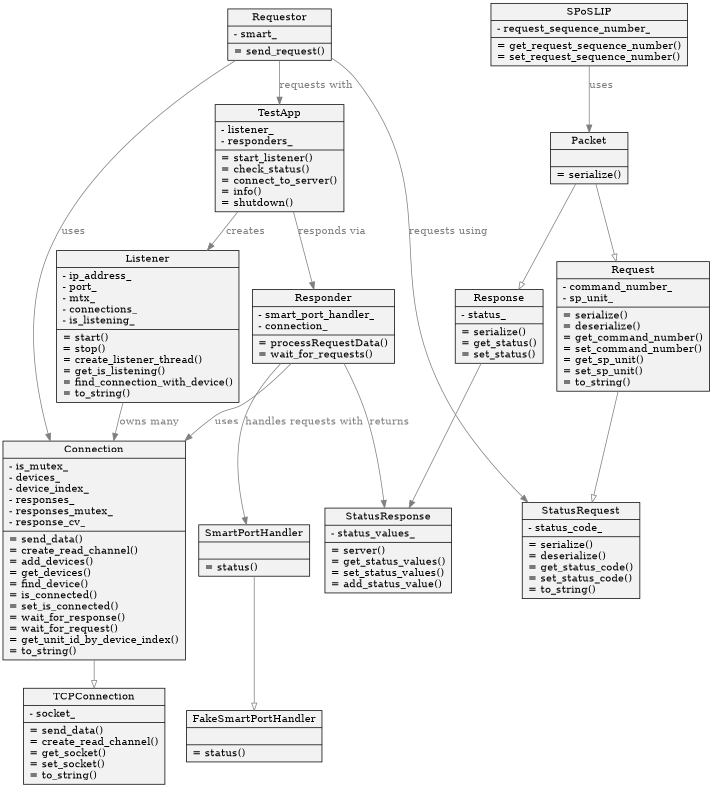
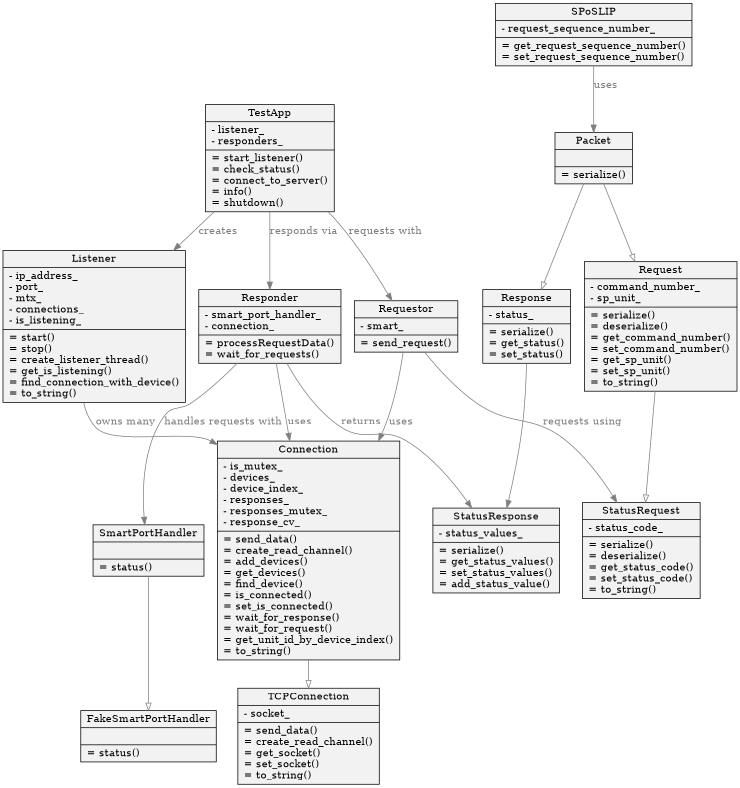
  digraph {
    node [fillcolor=gray95 shape=record style=filled]
    edge [color=gray50 fontcolor=gray50]
    n1 [label="{Connection|- is_mutex_\l- devices_\l- device_index_\l- responses_\l- responses_mutex_\l- response_cv_\l| = send_data()\l= create_read_channel()\l= add_devices()\l= get_devices()\l= find_device()\l= is_connected()\l= set_is_connected()\l= wait_for_response()\l= wait_for_request()\l= get_unit_id_by_device_index()\l= to_string()\l}"]
    n2 [label="{TCPConnection|- socket_\l| = send_data()\l= create_read_channel()\l= get_socket()\l= set_socket()\l= to_string()\l}"]
    n3 [label="{Listener|- ip_address_\l- port_\l- mtx_\l- connections_\l- is_listening_\l| = start()\l= stop()\l= create_listener_thread()\l= get_is_listening()\l= find_connection_with_device()\l= to_string()\l}"]
    n4 [label="{TestApp|- listener_\l- responders_\l| = start_listener()\l= check_status()\l= connect_to_server()\l= info()\l= shutdown()\l}"]
    n5 [label="{Requestor|- smart_\l| = send_request()\l}"]
    n6 [label="{Responder|- smart_port_handler_\l- connection_\l| = processRequestData()\l= wait_for_requests()\l}"]
    n7 [label="{StatusRequest|- status_code_\l| = serialize()\l= deserialize()\l= get_status_code()\l= set_status_code()\l= to_string()\l}"]
-   n8 [label="{StatusResponse|- status_values_\l| = server()\l= get_status_values()\l= set_status_values()\l= add_status_value()\l}"]
+   n8 [label="{StatusResponse|- status_values_\l| = serialize()\l= get_status_values()\l= set_status_values()\l= add_status_value()\l}"]
    n9 [label="{SmartPortHandler|| = status()\l}"]
    n10 [label="{Packet|| = serialize()\l}"]
    n11 [label="{Request|- command_number_\l- sp_unit_\l| = serialize()\l= deserialize()\l= get_command_number()\l= set_command_number()\l= get_sp_unit()\l= set_sp_unit()\l= to_string()\l}"]
    n12 [label="{Response|- status_\l| = serialize()\l= get_status()\l= set_status()\l}"]
    n13 [label="{FakeSmartPortHandler|| = status()\l}"]
    n14 [label="{SPoSLIP|- request_sequence_number_\l| = get_request_sequence_number()\l= set_request_sequence_number()\l}"]
    n1 -> n2 [arrowhead=onormal]
    n3 -> n1 [label="owns many"]
    n4 -> n3 [label=creates]
-   n5 -> n4 [label="requests with"]
+   n4 -> n5 [label="requests with"]
    n4 -> n6 [label="responds via"]
    n5 -> n1 [label=uses]
    n5 -> n7 [label="requests using"]
    n6 -> n1 [label=uses]
    n6 -> n8 [label=returns]
    n6 -> n9 [label="handles requests with"]
    n9 -> n13 [arrowhead=onormal]
    n10 -> n11 [arrowhead=onormal]
    n10 -> n12 [arrowhead=onormal]
    n11 -> n7 [arrowhead=onormal]
    n12 -> n8 [arrowhead=normal]
    n14 -> n10 [label=uses]
  }
